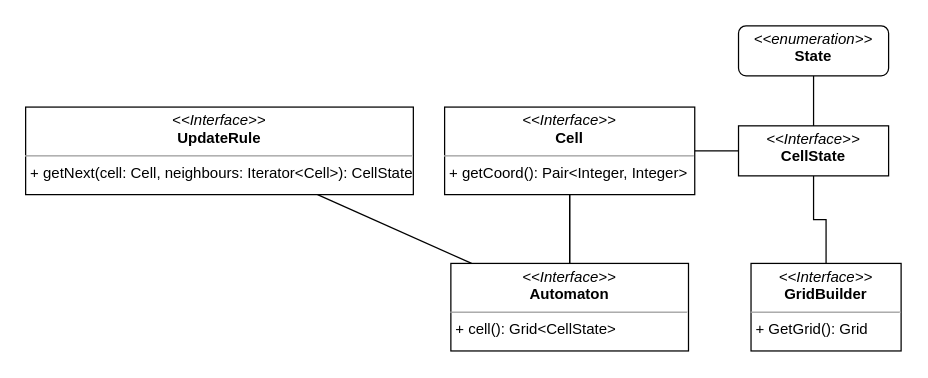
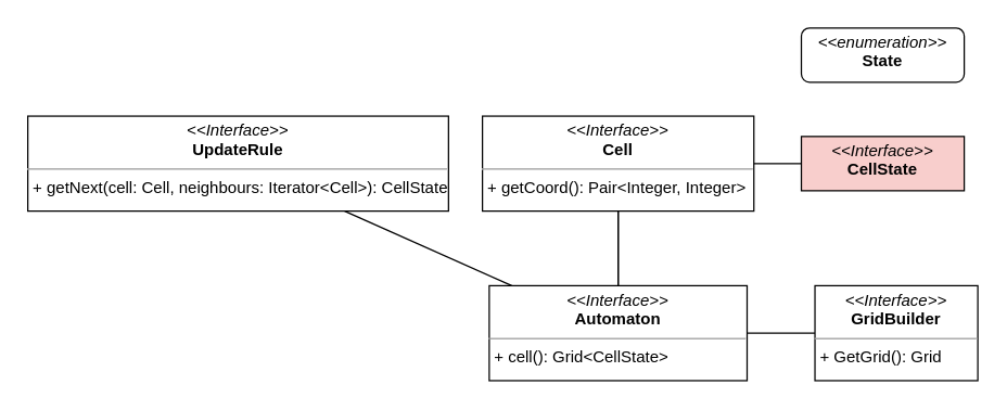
  <mxCell id="0" />
  <mxCell id="1" parent="0" />
  <mxCell id="2" style="edgeStyle=orthogonalEdgeStyle;rounded=0;orthogonalLoop=1;jettySize=auto;html=1;endArrow=none;endFill=0;" edge="1" parent="1" source="3" target="11"><mxGeometry relative="1" as="geometry" /></mxCell>
  <mxCell id="3" value="&lt;p style=&quot;margin: 0px ; margin-top: 4px ; text-align: center&quot;&gt;&lt;i&gt;&amp;lt;&amp;lt;Interface&amp;gt;&amp;gt;&lt;/i&gt;&lt;br&gt;&lt;b&gt;Automaton&lt;/b&gt;&lt;/p&gt;&lt;hr size=&quot;1&quot;&gt;&lt;p style=&quot;margin: 0px ; margin-left: 4px&quot;&gt;&lt;/p&gt;&lt;p style=&quot;margin: 0px ; margin-left: 4px&quot;&gt;+ cell(): Grid&amp;lt;CellState&amp;gt;&lt;br&gt;&lt;/p&gt;" style="verticalAlign=top;align=left;overflow=fill;fontSize=12;fontFamily=Helvetica;html=1;" vertex="1" parent="1"><mxGeometry x="360" y="210" width="190" height="70" as="geometry" /></mxCell>
- <mxCell id="4" style="edgeStyle=orthogonalEdgeStyle;rounded=0;orthogonalLoop=1;jettySize=auto;html=1;endArrow=none;endFill=0;" edge="1" parent="1" source="5" target="7"><mxGeometry relative="1" as="geometry" /></mxCell>
+ <mxCell id="4" style="edgeStyle=orthogonalEdgeStyle;rounded=0;orthogonalLoop=1;jettySize=auto;html=1;endArrow=none;endFill=0;" edge="1" parent="1" source="5" target="3"><mxGeometry relative="1" as="geometry" /></mxCell>
  <mxCell id="5" value="&lt;p style=&quot;margin: 0px ; margin-top: 4px ; text-align: center&quot;&gt;&lt;i&gt;&amp;lt;&amp;lt;Interface&amp;gt;&amp;gt;&lt;/i&gt;&lt;br&gt;&lt;b&gt;GridBuilder&lt;/b&gt;&lt;/p&gt;&lt;hr size=&quot;1&quot;&gt;&lt;p style=&quot;margin: 0px ; margin-left: 4px&quot;&gt;+ GetGrid(): Grid&lt;br&gt;&lt;/p&gt;" style="verticalAlign=top;align=left;overflow=fill;fontSize=12;fontFamily=Helvetica;html=1;" vertex="1" parent="1"><mxGeometry x="600" y="210" width="120" height="70" as="geometry" /></mxCell>
  <mxCell id="6" style="edgeStyle=orthogonalEdgeStyle;rounded=0;orthogonalLoop=1;jettySize=auto;html=1;endArrow=none;endFill=0;" edge="1" parent="1" source="7" target="11"><mxGeometry relative="1" as="geometry" /></mxCell>
- <mxCell id="7" value="&lt;p style=&quot;margin: 0px ; margin-top: 4px ; text-align: center&quot;&gt;&lt;i&gt;&amp;lt;&amp;lt;Interface&amp;gt;&amp;gt;&lt;/i&gt;&lt;br&gt;&lt;b&gt;CellState&lt;/b&gt;&lt;/p&gt;&lt;p style=&quot;margin: 0px ; margin-left: 4px&quot;&gt;&lt;br&gt;&lt;/p&gt;" style="verticalAlign=top;align=left;overflow=fill;fontSize=12;fontFamily=Helvetica;html=1;" vertex="1" parent="1"><mxGeometry x="590" y="100" width="120" height="40" as="geometry" /></mxCell>
- <mxCell id="8" style="edgeStyle=orthogonalEdgeStyle;rounded=0;orthogonalLoop=1;jettySize=auto;html=1;endArrow=none;endFill=0;" edge="1" parent="1" source="9" target="7"><mxGeometry relative="1" as="geometry" /></mxCell>
+ <mxCell id="7" value="&lt;p style=&quot;margin: 0px ; margin-top: 4px ; text-align: center&quot;&gt;&lt;i&gt;&amp;lt;&amp;lt;Interface&amp;gt;&amp;gt;&lt;/i&gt;&lt;br&gt;&lt;b&gt;CellState&lt;/b&gt;&lt;/p&gt;&lt;p style=&quot;margin: 0px ; margin-left: 4px&quot;&gt;&lt;br&gt;&lt;/p&gt;" style="verticalAlign=top;align=left;overflow=fill;fontSize=12;fontFamily=Helvetica;html=1;fillColor=#f8cecc;" vertex="1" parent="1"><mxGeometry x="590" y="100" width="120" height="40" as="geometry" /></mxCell>
  <mxCell id="9" value="&lt;p style=&quot;margin: 0px ; margin-top: 4px ; text-align: center&quot;&gt;&lt;i&gt;&amp;lt;&amp;lt;enumeration&amp;gt;&amp;gt;&lt;/i&gt;&lt;br&gt;&lt;b&gt;State&lt;/b&gt;&lt;/p&gt;&lt;p style=&quot;margin: 0px ; margin-left: 4px&quot;&gt;&lt;br&gt;&lt;/p&gt;" style="verticalAlign=top;align=left;overflow=fill;fontSize=12;fontFamily=Helvetica;html=1;rounded=1;" vertex="1" parent="1"><mxGeometry x="590" y="20" width="120" height="40" as="geometry" /></mxCell>
  <mxCell id="10" value="" style="edgeStyle=orthogonalEdgeStyle;rounded=0;orthogonalLoop=1;jettySize=auto;html=1;endArrow=none;endFill=0;" edge="1" parent="1" source="11" target="3"><mxGeometry relative="1" as="geometry" /></mxCell>
  <mxCell id="11" value="&lt;p style=&quot;margin: 0px ; margin-top: 4px ; text-align: center&quot;&gt;&lt;i&gt;&amp;lt;&amp;lt;Interface&amp;gt;&amp;gt;&lt;/i&gt;&lt;br&gt;&lt;b&gt;Cell&lt;/b&gt;&lt;/p&gt;&lt;hr size=&quot;1&quot;&gt;&lt;p style=&quot;margin: 0px ; margin-left: 4px&quot;&gt;+ getCoord(): Pair&amp;lt;Integer, Integer&amp;gt;&lt;/p&gt;" style="verticalAlign=top;align=left;overflow=fill;fontSize=12;fontFamily=Helvetica;html=1;" vertex="1" parent="1"><mxGeometry x="355" y="85" width="200" height="70" as="geometry" /></mxCell>
  <mxCell id="12" style="rounded=0;orthogonalLoop=1;jettySize=auto;html=1;endArrow=none;endFill=0;" edge="1" parent="1" source="13" target="3"><mxGeometry relative="1" as="geometry" /></mxCell>
  <mxCell id="13" value="&lt;p style=&quot;margin: 0px ; margin-top: 4px ; text-align: center&quot;&gt;&lt;i&gt;&amp;lt;&amp;lt;Interface&amp;gt;&amp;gt;&lt;/i&gt;&lt;br&gt;&lt;b&gt;UpdateRule&lt;/b&gt;&lt;/p&gt;&lt;hr size=&quot;1&quot;&gt;&lt;p style=&quot;margin: 0px ; margin-left: 4px&quot;&gt;&lt;span&gt;+ getNext(cell: Cell, neighbours: Iterator&amp;lt;Cell&amp;gt;): CellState&lt;/span&gt;&lt;br&gt;&lt;/p&gt;&lt;p style=&quot;margin: 0px ; margin-left: 4px&quot;&gt;&lt;br&gt;&lt;/p&gt;" style="verticalAlign=top;align=left;overflow=fill;fontSize=12;fontFamily=Helvetica;html=1;" vertex="1" parent="1"><mxGeometry x="20" y="85" width="310" height="70" as="geometry" /></mxCell>
